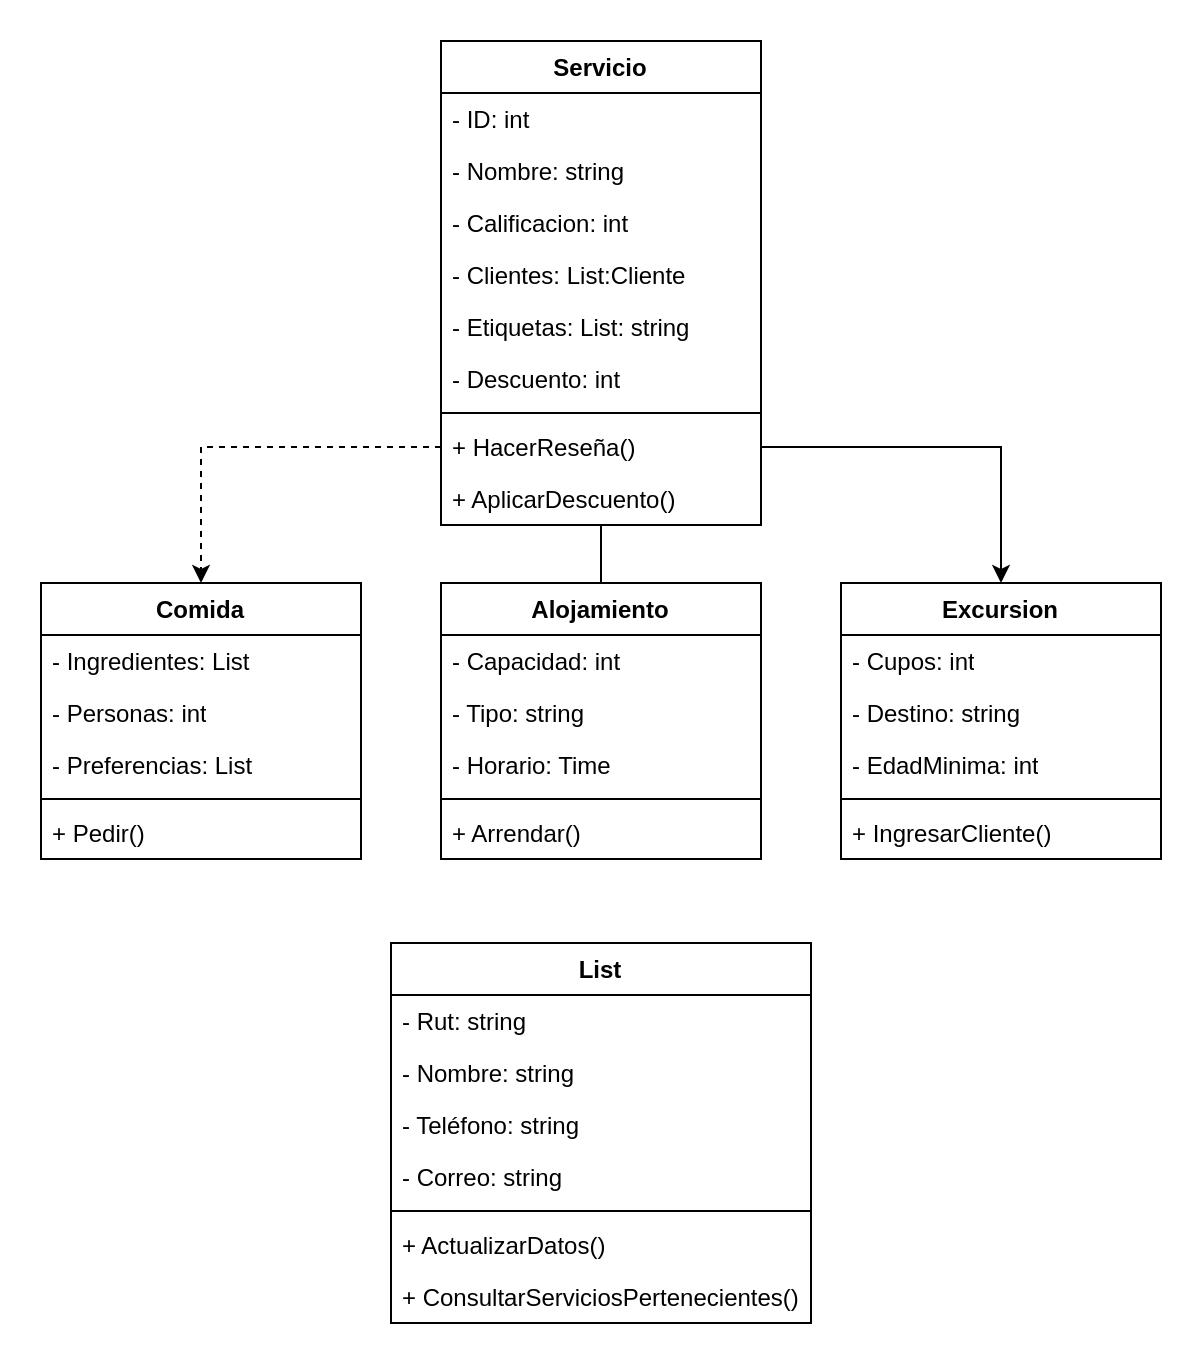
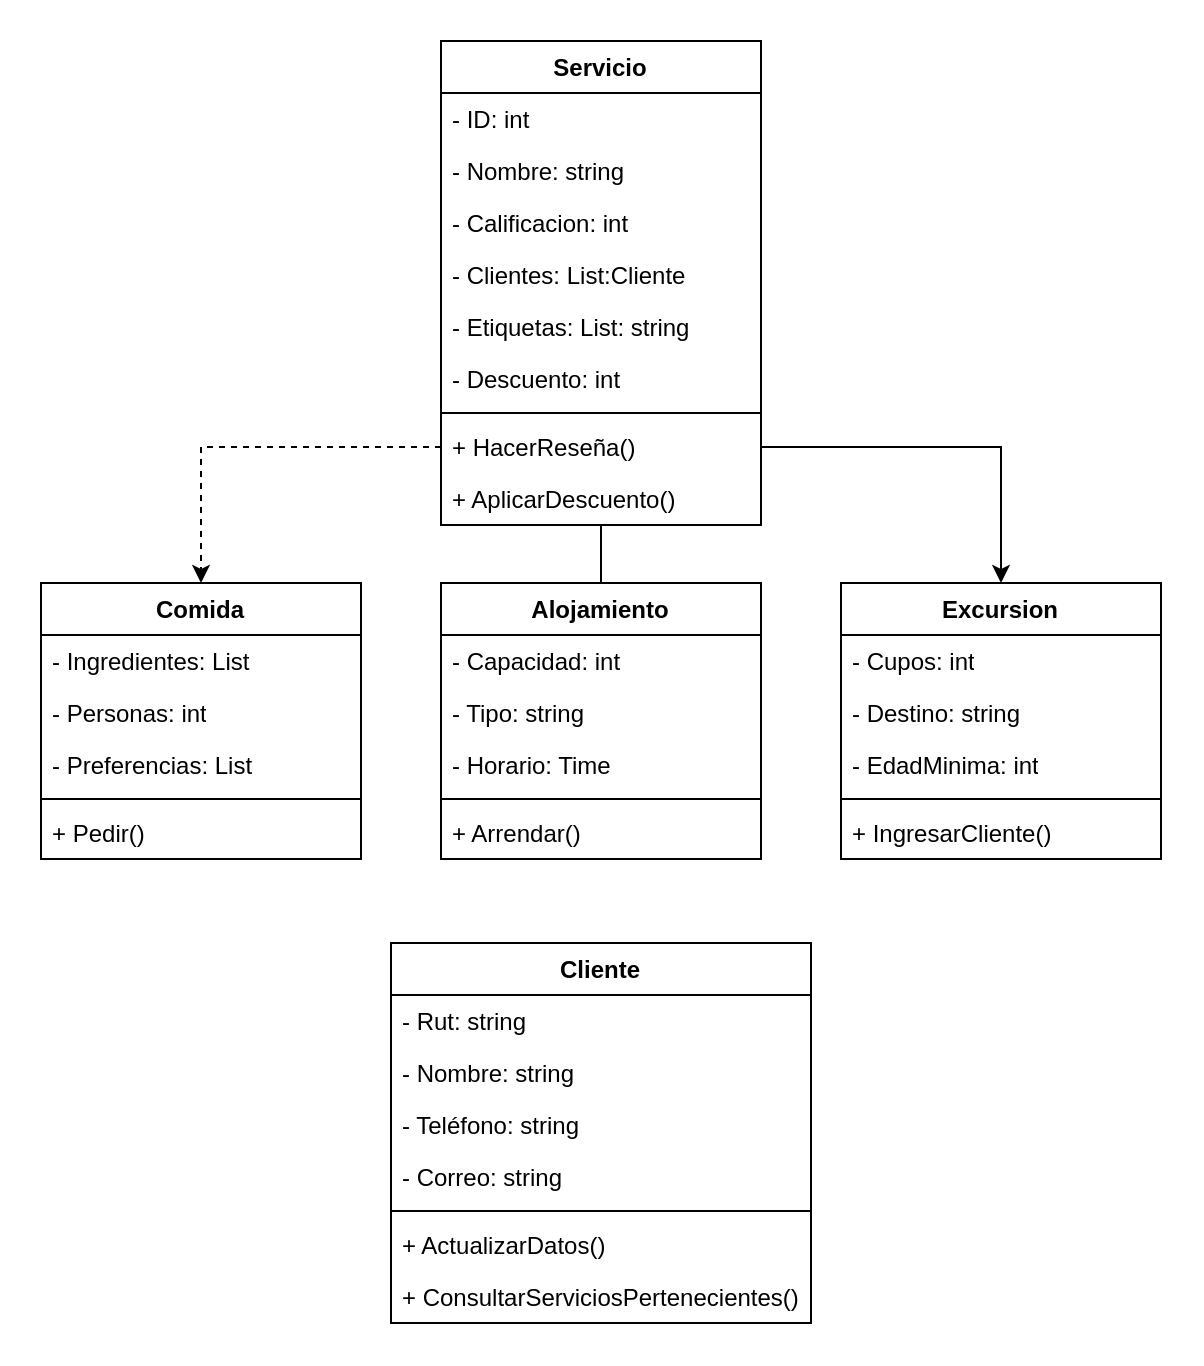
  <mxCell id="0" />
  <mxCell id="1" parent="0" />
  <mxCell id="2" value="Alojamiento" style="swimlane;fontStyle=1;align=center;verticalAlign=top;childLayout=stackLayout;horizontal=1;startSize=26;horizontalStack=0;resizeParent=1;resizeParentMax=0;resizeLast=0;collapsible=1;marginBottom=0;whiteSpace=wrap;html=1;" parent="1" vertex="1"><mxGeometry x="220" y="291" width="160" height="138" as="geometry" /></mxCell>
  <mxCell id="3" value="- Capacidad: int" style="text;strokeColor=none;fillColor=none;align=left;verticalAlign=top;spacingLeft=4;spacingRight=4;overflow=hidden;rotatable=0;points=[[0,0.5],[1,0.5]];portConstraint=eastwest;whiteSpace=wrap;html=1;" parent="2" vertex="1"><mxGeometry y="26" width="160" height="26" as="geometry" /></mxCell>
  <mxCell id="4" value="- Tipo: string" style="text;strokeColor=none;fillColor=none;align=left;verticalAlign=top;spacingLeft=4;spacingRight=4;overflow=hidden;rotatable=0;points=[[0,0.5],[1,0.5]];portConstraint=eastwest;whiteSpace=wrap;html=1;" parent="2" vertex="1"><mxGeometry y="52" width="160" height="26" as="geometry" /></mxCell>
  <mxCell id="5" value="- Horario: Time" style="text;strokeColor=none;fillColor=none;align=left;verticalAlign=top;spacingLeft=4;spacingRight=4;overflow=hidden;rotatable=0;points=[[0,0.5],[1,0.5]];portConstraint=eastwest;whiteSpace=wrap;html=1;" parent="2" vertex="1"><mxGeometry y="78" width="160" height="26" as="geometry" /></mxCell>
  <mxCell id="6" value="" style="line;strokeWidth=1;fillColor=none;align=left;verticalAlign=middle;spacingTop=-1;spacingLeft=3;spacingRight=3;rotatable=0;labelPosition=right;points=[];portConstraint=eastwest;strokeColor=inherit;" parent="2" vertex="1"><mxGeometry y="104" width="160" height="8" as="geometry" /></mxCell>
  <mxCell id="7" value="+ Arrendar()" style="text;strokeColor=none;fillColor=none;align=left;verticalAlign=top;spacingLeft=4;spacingRight=4;overflow=hidden;rotatable=0;points=[[0,0.5],[1,0.5]];portConstraint=eastwest;whiteSpace=wrap;html=1;" parent="2" vertex="1"><mxGeometry y="112" width="160" height="26" as="geometry" /></mxCell>
  <mxCell id="8" value="Excursion" style="swimlane;fontStyle=1;align=center;verticalAlign=top;childLayout=stackLayout;horizontal=1;startSize=26;horizontalStack=0;resizeParent=1;resizeParentMax=0;resizeLast=0;collapsible=1;marginBottom=0;whiteSpace=wrap;html=1;" parent="1" vertex="1"><mxGeometry x="420" y="291" width="160" height="138" as="geometry" /></mxCell>
  <mxCell id="9" value="- Cupos: int" style="text;strokeColor=none;fillColor=none;align=left;verticalAlign=top;spacingLeft=4;spacingRight=4;overflow=hidden;rotatable=0;points=[[0,0.5],[1,0.5]];portConstraint=eastwest;whiteSpace=wrap;html=1;" parent="8" vertex="1"><mxGeometry y="26" width="160" height="26" as="geometry" /></mxCell>
  <mxCell id="10" value="- Destino: string" style="text;strokeColor=none;fillColor=none;align=left;verticalAlign=top;spacingLeft=4;spacingRight=4;overflow=hidden;rotatable=0;points=[[0,0.5],[1,0.5]];portConstraint=eastwest;whiteSpace=wrap;html=1;" parent="8" vertex="1"><mxGeometry y="52" width="160" height="26" as="geometry" /></mxCell>
  <mxCell id="11" value="- EdadMinima: int" style="text;strokeColor=none;fillColor=none;align=left;verticalAlign=top;spacingLeft=4;spacingRight=4;overflow=hidden;rotatable=0;points=[[0,0.5],[1,0.5]];portConstraint=eastwest;whiteSpace=wrap;html=1;" parent="8" vertex="1"><mxGeometry y="78" width="160" height="26" as="geometry" /></mxCell>
  <mxCell id="12" value="" style="line;strokeWidth=1;fillColor=none;align=left;verticalAlign=middle;spacingTop=-1;spacingLeft=3;spacingRight=3;rotatable=0;labelPosition=right;points=[];portConstraint=eastwest;strokeColor=inherit;" parent="8" vertex="1"><mxGeometry y="104" width="160" height="8" as="geometry" /></mxCell>
  <mxCell id="13" value="+ IngresarCliente()" style="text;strokeColor=none;fillColor=none;align=left;verticalAlign=top;spacingLeft=4;spacingRight=4;overflow=hidden;rotatable=0;points=[[0,0.5],[1,0.5]];portConstraint=eastwest;whiteSpace=wrap;html=1;" parent="8" vertex="1"><mxGeometry y="112" width="160" height="26" as="geometry" /></mxCell>
  <mxCell id="14" value="Comida" style="swimlane;fontStyle=1;align=center;verticalAlign=top;childLayout=stackLayout;horizontal=1;startSize=26;horizontalStack=0;resizeParent=1;resizeParentMax=0;resizeLast=0;collapsible=1;marginBottom=0;whiteSpace=wrap;html=1;" parent="1" vertex="1"><mxGeometry x="20" y="291" width="160" height="138" as="geometry" /></mxCell>
  <mxCell id="15" value="- Ingredientes: List" style="text;strokeColor=none;fillColor=none;align=left;verticalAlign=top;spacingLeft=4;spacingRight=4;overflow=hidden;rotatable=0;points=[[0,0.5],[1,0.5]];portConstraint=eastwest;whiteSpace=wrap;html=1;" parent="14" vertex="1"><mxGeometry y="26" width="160" height="26" as="geometry" /></mxCell>
  <mxCell id="16" value="- Personas: int" style="text;strokeColor=none;fillColor=none;align=left;verticalAlign=top;spacingLeft=4;spacingRight=4;overflow=hidden;rotatable=0;points=[[0,0.5],[1,0.5]];portConstraint=eastwest;whiteSpace=wrap;html=1;" parent="14" vertex="1"><mxGeometry y="52" width="160" height="26" as="geometry" /></mxCell>
  <mxCell id="17" value="- Preferencias: List" style="text;strokeColor=none;fillColor=none;align=left;verticalAlign=top;spacingLeft=4;spacingRight=4;overflow=hidden;rotatable=0;points=[[0,0.5],[1,0.5]];portConstraint=eastwest;whiteSpace=wrap;html=1;" parent="14" vertex="1"><mxGeometry y="78" width="160" height="26" as="geometry" /></mxCell>
  <mxCell id="18" value="" style="line;strokeWidth=1;fillColor=none;align=left;verticalAlign=middle;spacingTop=-1;spacingLeft=3;spacingRight=3;rotatable=0;labelPosition=right;points=[];portConstraint=eastwest;strokeColor=inherit;" parent="14" vertex="1"><mxGeometry y="104" width="160" height="8" as="geometry" /></mxCell>
  <mxCell id="19" value="+ Pedir()" style="text;strokeColor=none;fillColor=none;align=left;verticalAlign=top;spacingLeft=4;spacingRight=4;overflow=hidden;rotatable=0;points=[[0,0.5],[1,0.5]];portConstraint=eastwest;whiteSpace=wrap;html=1;" parent="14" vertex="1"><mxGeometry y="112" width="160" height="26" as="geometry" /></mxCell>
- <mxCell id="20" value="List" style="swimlane;fontStyle=1;align=center;verticalAlign=top;childLayout=stackLayout;horizontal=1;startSize=26;horizontalStack=0;resizeParent=1;resizeParentMax=0;resizeLast=0;collapsible=1;marginBottom=0;whiteSpace=wrap;html=1;" parent="1" vertex="1"><mxGeometry x="195" y="471" width="210" height="190" as="geometry" /></mxCell>
+ <mxCell id="20" value="Cliente" style="swimlane;fontStyle=1;align=center;verticalAlign=top;childLayout=stackLayout;horizontal=1;startSize=26;horizontalStack=0;resizeParent=1;resizeParentMax=0;resizeLast=0;collapsible=1;marginBottom=0;whiteSpace=wrap;html=1;" parent="1" vertex="1"><mxGeometry x="195" y="471" width="210" height="190" as="geometry" /></mxCell>
  <mxCell id="21" value="- Rut: string" style="text;strokeColor=none;fillColor=none;align=left;verticalAlign=top;spacingLeft=4;spacingRight=4;overflow=hidden;rotatable=0;points=[[0,0.5],[1,0.5]];portConstraint=eastwest;whiteSpace=wrap;html=1;" parent="20" vertex="1"><mxGeometry y="26" width="210" height="26" as="geometry" /></mxCell>
  <mxCell id="22" value="- Nombre: string" style="text;strokeColor=none;fillColor=none;align=left;verticalAlign=top;spacingLeft=4;spacingRight=4;overflow=hidden;rotatable=0;points=[[0,0.5],[1,0.5]];portConstraint=eastwest;whiteSpace=wrap;html=1;" parent="20" vertex="1"><mxGeometry y="52" width="210" height="26" as="geometry" /></mxCell>
  <mxCell id="23" value="- Teléfono: string" style="text;strokeColor=none;fillColor=none;align=left;verticalAlign=top;spacingLeft=4;spacingRight=4;overflow=hidden;rotatable=0;points=[[0,0.5],[1,0.5]];portConstraint=eastwest;whiteSpace=wrap;html=1;" parent="20" vertex="1"><mxGeometry y="78" width="210" height="26" as="geometry" /></mxCell>
  <mxCell id="24" value="- Correo: string" style="text;strokeColor=none;fillColor=none;align=left;verticalAlign=top;spacingLeft=4;spacingRight=4;overflow=hidden;rotatable=0;points=[[0,0.5],[1,0.5]];portConstraint=eastwest;whiteSpace=wrap;html=1;" parent="20" vertex="1"><mxGeometry y="104" width="210" height="26" as="geometry" /></mxCell>
  <mxCell id="25" value="" style="line;strokeWidth=1;fillColor=none;align=left;verticalAlign=middle;spacingTop=-1;spacingLeft=3;spacingRight=3;rotatable=0;labelPosition=right;points=[];portConstraint=eastwest;strokeColor=inherit;" parent="20" vertex="1"><mxGeometry y="130" width="210" height="8" as="geometry" /></mxCell>
  <mxCell id="26" value="+ ActualizarDatos()" style="text;strokeColor=none;fillColor=none;align=left;verticalAlign=top;spacingLeft=4;spacingRight=4;overflow=hidden;rotatable=0;points=[[0,0.5],[1,0.5]];portConstraint=eastwest;whiteSpace=wrap;html=1;" parent="20" vertex="1"><mxGeometry y="138" width="210" height="26" as="geometry" /></mxCell>
  <mxCell id="27" value="+ ConsultarServiciosPertenecientes()" style="text;strokeColor=none;fillColor=none;align=left;verticalAlign=top;spacingLeft=4;spacingRight=4;overflow=hidden;rotatable=0;points=[[0,0.5],[1,0.5]];portConstraint=eastwest;whiteSpace=wrap;html=1;" parent="20" vertex="1"><mxGeometry y="164" width="210" height="26" as="geometry" /></mxCell>
  <mxCell id="28" style="edgeStyle=orthogonalEdgeStyle;rounded=0;orthogonalLoop=1;jettySize=auto;html=1;exitX=0.5;exitY=1;exitDx=0;exitDy=0;entryX=0.5;entryY=0;entryDx=0;entryDy=0;endArrow=none;" parent="1" source="29" target="2" edge="1"><mxGeometry relative="1" as="geometry"><mxPoint x="300" y="256" as="sourcePoint" /></mxGeometry></mxCell>
  <mxCell id="29" value="Servicio" style="swimlane;fontStyle=1;align=center;verticalAlign=top;childLayout=stackLayout;horizontal=1;startSize=26;horizontalStack=0;resizeParent=1;resizeParentMax=0;resizeLast=0;collapsible=1;marginBottom=0;whiteSpace=wrap;html=1;" parent="1" vertex="1"><mxGeometry x="220" y="20" width="160" height="242" as="geometry" /></mxCell>
  <mxCell id="30" value="- ID: int" style="text;strokeColor=none;fillColor=none;align=left;verticalAlign=top;spacingLeft=4;spacingRight=4;overflow=hidden;rotatable=0;points=[[0,0.5],[1,0.5]];portConstraint=eastwest;whiteSpace=wrap;html=1;" parent="29" vertex="1"><mxGeometry y="26" width="160" height="26" as="geometry" /></mxCell>
  <mxCell id="31" value="- Nombre: string" style="text;strokeColor=none;fillColor=none;align=left;verticalAlign=top;spacingLeft=4;spacingRight=4;overflow=hidden;rotatable=0;points=[[0,0.5],[1,0.5]];portConstraint=eastwest;whiteSpace=wrap;html=1;" parent="29" vertex="1"><mxGeometry y="52" width="160" height="26" as="geometry" /></mxCell>
  <mxCell id="32" value="- Calificacion: int" style="text;strokeColor=none;fillColor=none;align=left;verticalAlign=top;spacingLeft=4;spacingRight=4;overflow=hidden;rotatable=0;points=[[0,0.5],[1,0.5]];portConstraint=eastwest;whiteSpace=wrap;html=1;" parent="29" vertex="1"><mxGeometry y="78" width="160" height="26" as="geometry" /></mxCell>
  <mxCell id="33" value="- Clientes: List:Cliente" style="text;strokeColor=none;fillColor=none;align=left;verticalAlign=top;spacingLeft=4;spacingRight=4;overflow=hidden;rotatable=0;points=[[0,0.5],[1,0.5]];portConstraint=eastwest;whiteSpace=wrap;html=1;" parent="29" vertex="1"><mxGeometry y="104" width="160" height="26" as="geometry" /></mxCell>
  <mxCell id="34" value="- Etiquetas: List: string" style="text;strokeColor=none;fillColor=none;align=left;verticalAlign=top;spacingLeft=4;spacingRight=4;overflow=hidden;rotatable=0;points=[[0,0.5],[1,0.5]];portConstraint=eastwest;whiteSpace=wrap;html=1;" parent="29" vertex="1"><mxGeometry y="130" width="160" height="26" as="geometry" /></mxCell>
  <mxCell id="35" value="- Descuento: int" style="text;strokeColor=none;fillColor=none;align=left;verticalAlign=top;spacingLeft=4;spacingRight=4;overflow=hidden;rotatable=0;points=[[0,0.5],[1,0.5]];portConstraint=eastwest;whiteSpace=wrap;html=1;" parent="29" vertex="1"><mxGeometry y="156" width="160" height="26" as="geometry" /></mxCell>
  <mxCell id="36" value="" style="line;strokeWidth=1;fillColor=none;align=left;verticalAlign=middle;spacingTop=-1;spacingLeft=3;spacingRight=3;rotatable=0;labelPosition=right;points=[];portConstraint=eastwest;strokeColor=inherit;" parent="29" vertex="1"><mxGeometry y="182" width="160" height="8" as="geometry" /></mxCell>
  <mxCell id="37" value="+ HacerReseña()" style="text;strokeColor=none;fillColor=none;align=left;verticalAlign=top;spacingLeft=4;spacingRight=4;overflow=hidden;rotatable=0;points=[[0,0.5],[1,0.5]];portConstraint=eastwest;whiteSpace=wrap;html=1;" parent="29" vertex="1"><mxGeometry y="190" width="160" height="26" as="geometry" /></mxCell>
  <mxCell id="38" value="+ AplicarDescuento()" style="text;strokeColor=none;fillColor=none;align=left;verticalAlign=top;spacingLeft=4;spacingRight=4;overflow=hidden;rotatable=0;points=[[0,0.5],[1,0.5]];portConstraint=eastwest;whiteSpace=wrap;html=1;" parent="29" vertex="1"><mxGeometry y="216" width="160" height="26" as="geometry" /></mxCell>
  <mxCell id="39" style="edgeStyle=orthogonalEdgeStyle;rounded=0;orthogonalLoop=1;jettySize=auto;html=1;exitX=0;exitY=0.5;exitDx=0;exitDy=0;entryX=0.5;entryY=0;entryDx=0;entryDy=0;dashed=1;" parent="1" source="37" target="14" edge="1"><mxGeometry relative="1" as="geometry" /></mxCell>
  <mxCell id="40" style="edgeStyle=orthogonalEdgeStyle;rounded=0;orthogonalLoop=1;jettySize=auto;html=1;exitX=1;exitY=0.5;exitDx=0;exitDy=0;entryX=0.5;entryY=0;entryDx=0;entryDy=0;" parent="1" source="37" target="8" edge="1"><mxGeometry relative="1" as="geometry" /></mxCell>
